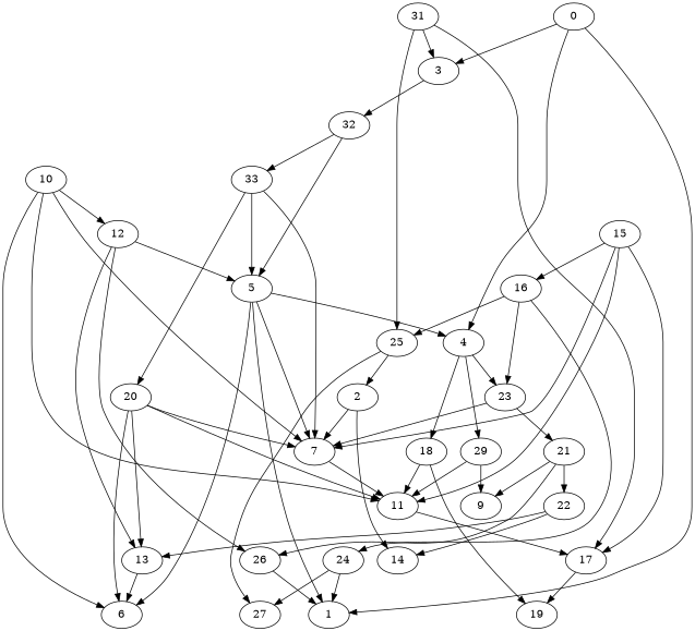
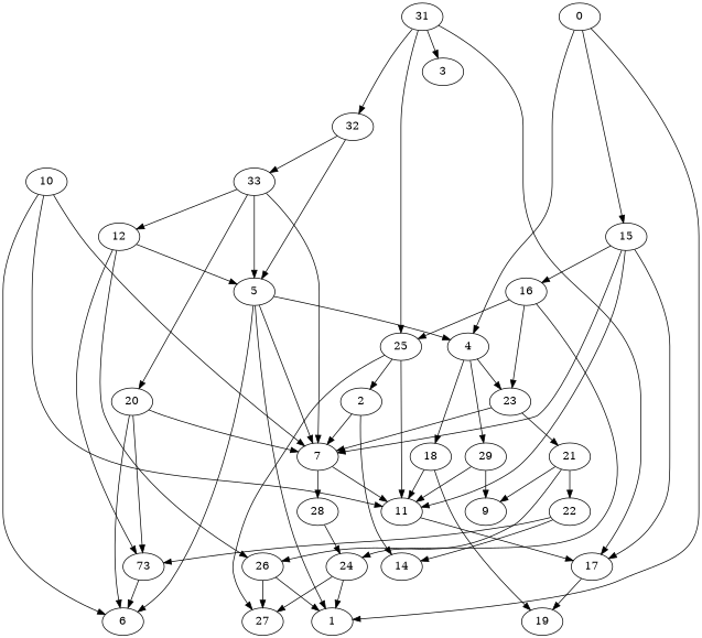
  strict digraph {
    0
    1
    3
    4
    2
    7
    14
    32
    18
    23
    29
    11
+   28
    26
    27
    5
    33
    19
    21
    9
    17
    24
    6
    20
    22
    10
    12
-   13
+   13 [label=73]
    15
    16
    25
    31
    0 -> 1
-   0 -> 3
+   0 -> 15
    0 -> 4
-   3 -> 32
+   31 -> 32
    4 -> 18
    4 -> 23
    4 -> 29
    2 -> 7
    2 -> 14
    7 -> 11
+   7 -> 28
    32 -> 5
    32 -> 33
    18 -> 11
    18 -> 19
    23 -> 7
    23 -> 21
    29 -> 11
    29 -> 9
    11 -> 17
+   28 -> 24
    26 -> 1
+   26 -> 27
    5 -> 1
    5 -> 4
    5 -> 7
    5 -> 6
    33 -> 7
    33 -> 5
    33 -> 20
    21 -> 26
    21 -> 9
    21 -> 22
    17 -> 19
    24 -> 1
    24 -> 27
    20 -> 7
-   20 -> 11
+   25 -> 11
    20 -> 6
    20 -> 13
    22 -> 14
    22 -> 13
    10 -> 7
    10 -> 11
    10 -> 6
-   10 -> 12
+   33 -> 12
    12 -> 26
    12 -> 5
    12 -> 13
    13 -> 6
    15 -> 7
    15 -> 11
    15 -> 17
    15 -> 16
    16 -> 23
    16 -> 24
    16 -> 25
    25 -> 2
    25 -> 27
    31 -> 3
    31 -> 17
    31 -> 25
  }
